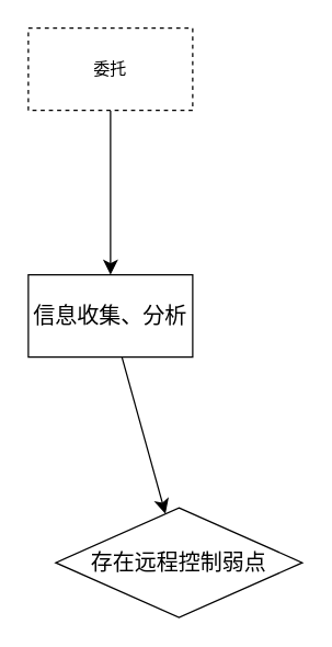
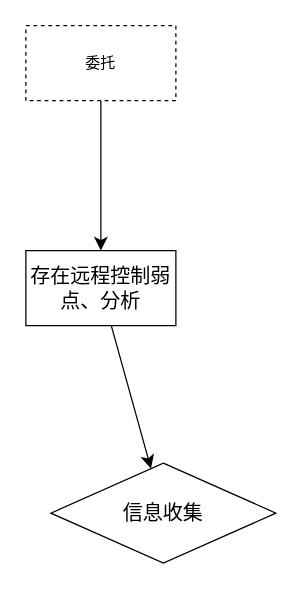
  <mxCell id="0" />
  <mxCell id="1" parent="0" />
  <mxCell id="2" value="" style="edgeStyle=none;curved=1;rounded=0;orthogonalLoop=1;jettySize=auto;html=1;fontSize=12;startSize=8;endSize=8;" edge="1" parent="1" source="3" target="5"><mxGeometry relative="1" as="geometry" /></mxCell>
  <mxCell id="3" value="委托" style="rounded=0;whiteSpace=wrap;html=1;dashed=1;" parent="1" vertex="1"><mxGeometry x="20" y="20" width="120" height="60" as="geometry" /></mxCell>
  <mxCell id="4" value="" style="edgeStyle=none;curved=1;rounded=0;orthogonalLoop=1;jettySize=auto;html=1;fontSize=12;startSize=8;endSize=8;" edge="1" parent="1" source="5" target="6"><mxGeometry relative="1" as="geometry" /></mxCell>
- <mxCell id="5" value="信息收集、分析" style="rounded=0;whiteSpace=wrap;html=1;fontSize=16;" vertex="1" parent="1"><mxGeometry x="20" y="200" width="120" height="60" as="geometry" /></mxCell>
- <mxCell id="6" value="存在远程控制弱点" style="rhombus;whiteSpace=wrap;html=1;fontSize=16;rounded=0;" vertex="1" parent="1"><mxGeometry x="40" y="370" width="180" height="80" as="geometry" /></mxCell>
+ <mxCell id="5" value="存在远程控制弱点、分析" style="rounded=0;whiteSpace=wrap;html=1;fontSize=16;" vertex="1" parent="1"><mxGeometry x="20" y="200" width="120" height="60" as="geometry" /></mxCell>
+ <mxCell id="6" value="信息收集" style="rhombus;whiteSpace=wrap;html=1;fontSize=16;rounded=0;" vertex="1" parent="1"><mxGeometry x="40" y="370" width="180" height="80" as="geometry" /></mxCell>
